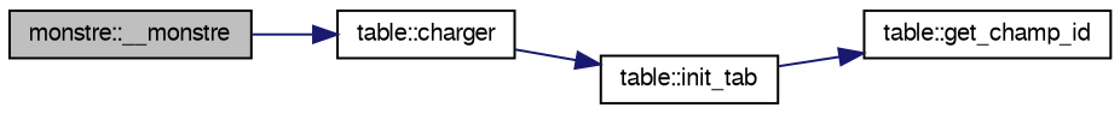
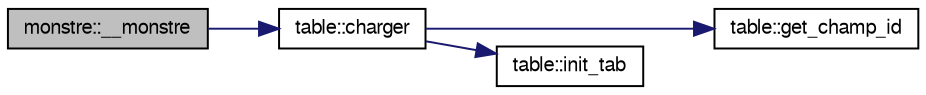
  digraph {
    rankdir=LR
    node [color=black fontname=FreeSans fontsize=10 shape=record]
    edge [color=midnightblue fontname=FreeSans fontsize=10 labelfontname=FreeSans labelfontsize=10 style=solid]
    n1 [fillcolor=grey75 fontcolor=black height=0.2 label="monstre::__monstre" style=filled width=0.4]
    n2 [height=0.2 label="table::charger" width=0.4]
    n3 [height=0.2 label="table::get_champ_id" width=0.4]
    n4 [height=0.2 label="table::init_tab" width=0.4]
    n1 -> n2
-   n4 -> n3
+   n2 -> n3
    n2 -> n4
  }
